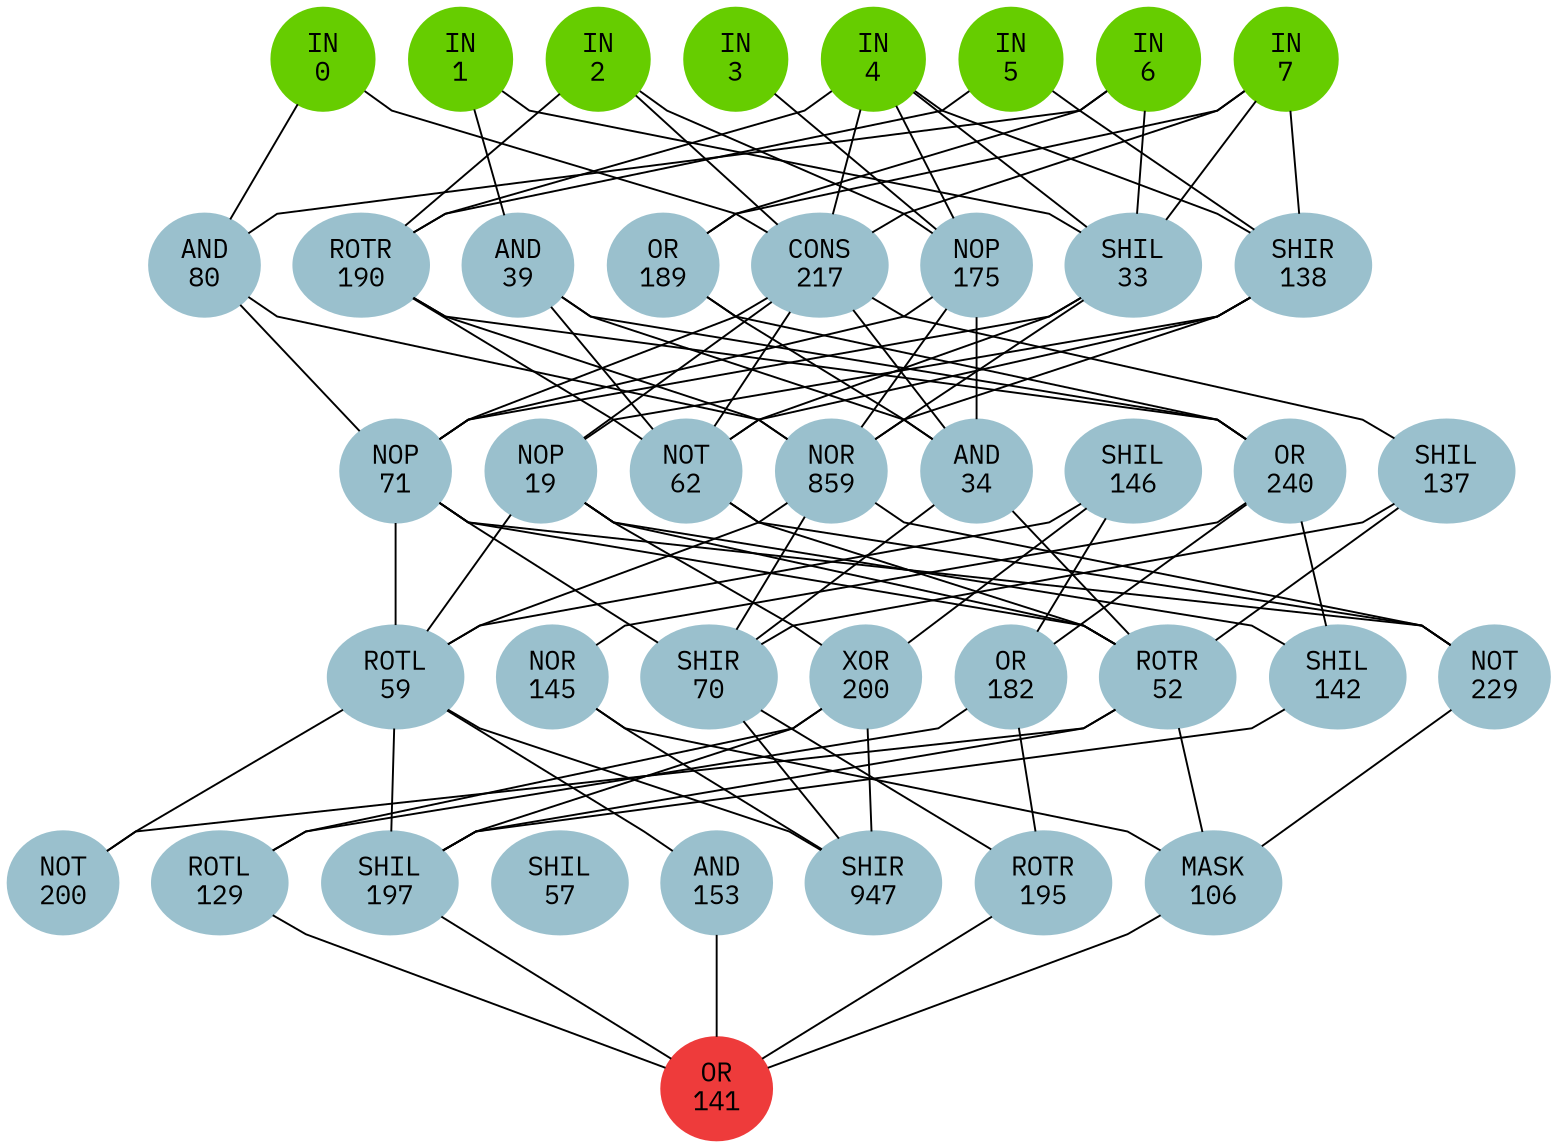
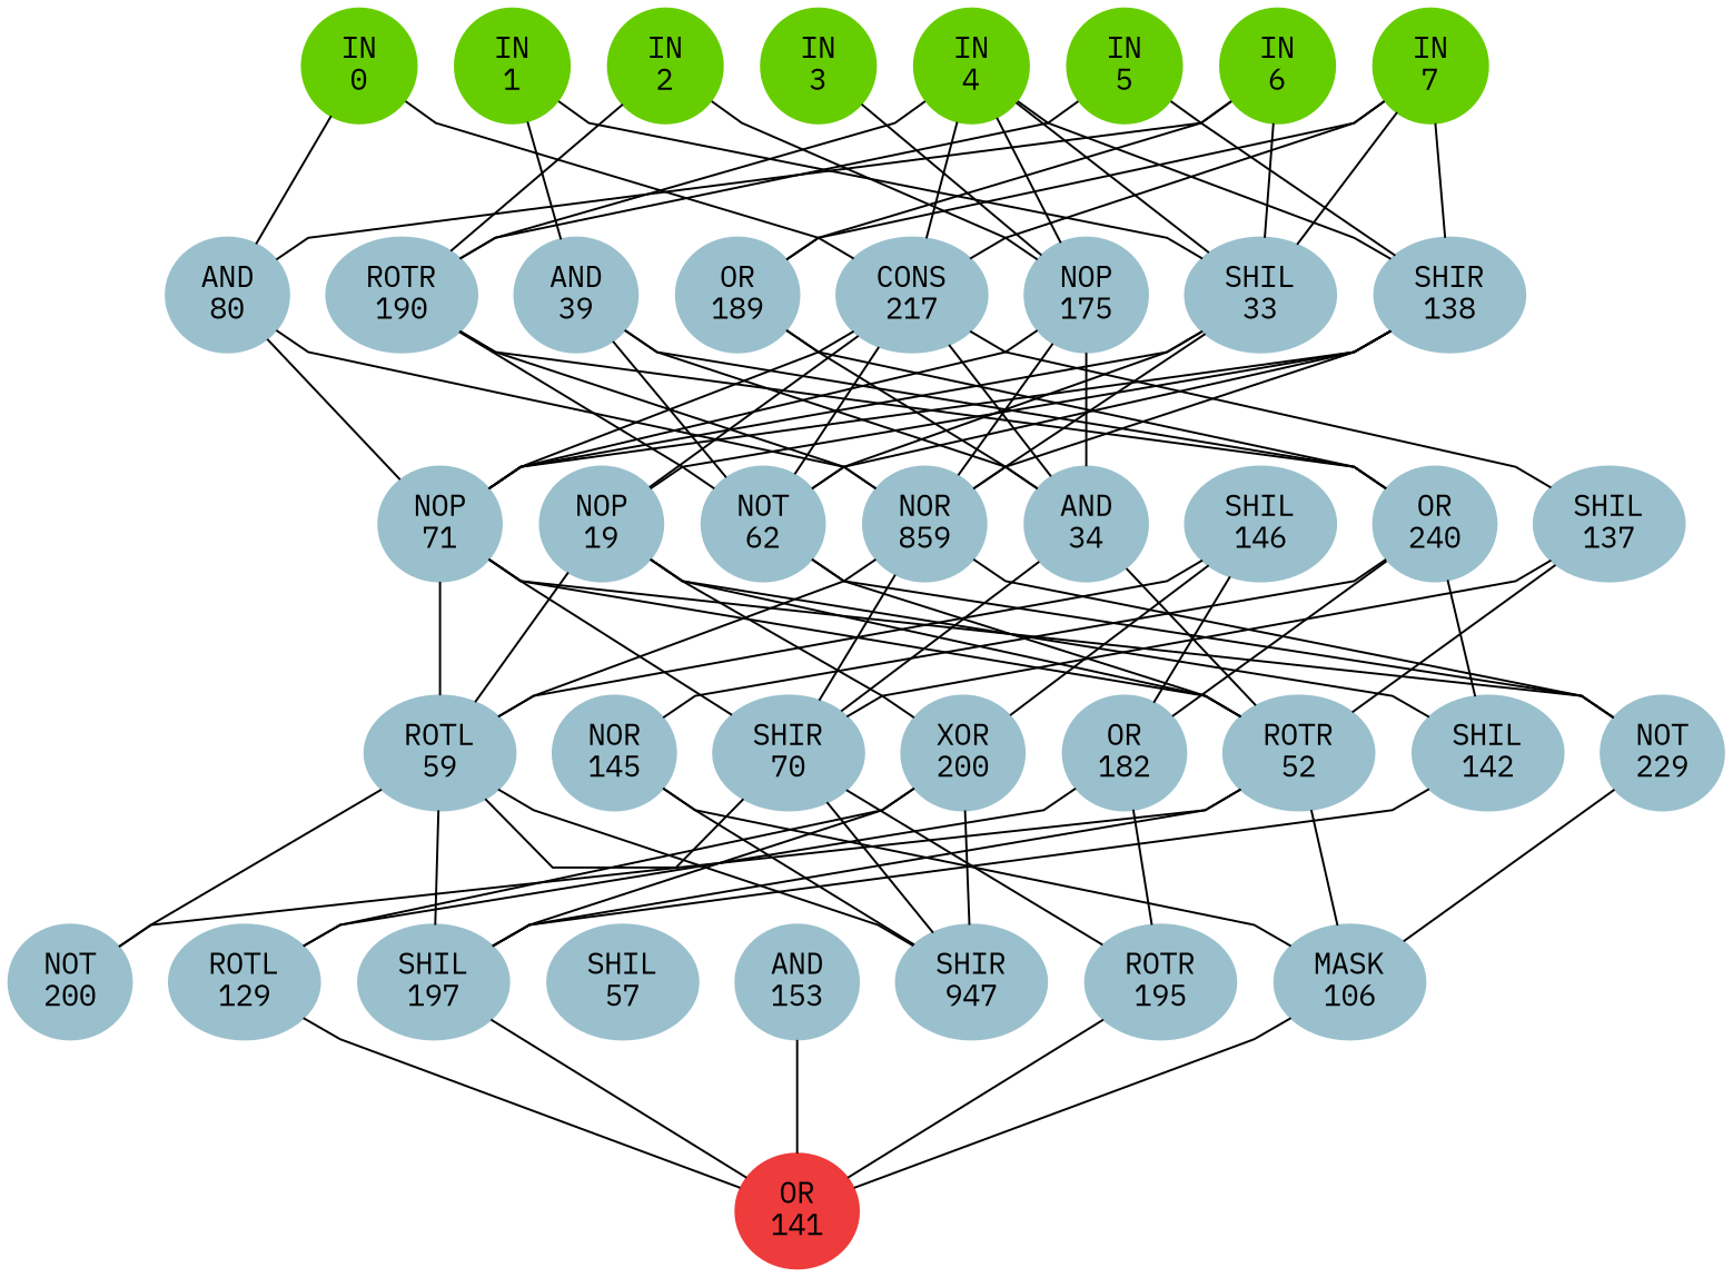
  graph {
    fontname="IBM Plex Mono"
    ordering=out
    rankdir=BT
    ranksep=0.75
    splines=polyline
    node [color=lightblue3 fontname="IBM Plex Mono" style=filled]
    edge [fontname="IBM Plex Mono" style=solid]
    n1 [color=chartreuse3 label="IN\n0"]
    n2 [color=chartreuse3 label="IN\n1"]
    n3 [color=chartreuse3 label="IN\n2"]
    n4 [color=chartreuse3 label="IN\n3"]
    n5 [color=chartreuse3 label="IN\n4"]
    n6 [color=chartreuse3 label="IN\n5"]
    n7 [color=chartreuse3 label="IN\n6"]
    n8 [color=chartreuse3 label="IN\n7"]
    n9 [label="AND\n80"]
    n10 [label="ROTR\n190"]
    n11 [label="AND\n39"]
    n12 [label="OR\n189"]
    n13 [label="CONS\n217"]
    n14 [label="NOP\n175"]
    n15 [label="SHIL\n33"]
    n16 [label="SHIR\n138"]
    n17 [label="NOP\n71"]
    n18 [label="NOP\n19"]
    n19 [label="NOT\n62"]
    n20 [label="NOR\n859"]
    n21 [label="AND\n34"]
    n22 [label="SHIL\n146"]
    n23 [label="OR\n240"]
    n24 [label="SHIL\n137"]
    n25 [label="ROTL\n59"]
    n26 [label="NOR\n145"]
    n27 [label="SHIR\n70"]
    n28 [label="XOR\n200"]
    n29 [label="OR\n182"]
    n30 [label="ROTR\n52"]
    n31 [label="SHIL\n142"]
    n32 [label="NOT\n229"]
    n33 [label="NOT\n200"]
    n34 [label="ROTL\n129"]
    n35 [label="SHIL\n197"]
    n36 [label="SHIL\n57"]
    n37 [label="AND\n153"]
    n38 [label="SHIR\n947"]
    n39 [label="ROTR\n195"]
    n40 [label="MASK\n106"]
    n41 [color=brown2 label="OR\n141"]
    subgraph sub_1 {
      rank=same
      n1
      n2
      n3
      n4
      n5
      n6
      n7
      n8
    }
    subgraph sub_2 {
      rank=same
      n9
      n10
      n11
      n12
      n13
      n14
      n15
      n16
    }
    subgraph sub_3 {
      rank=same
      n17
      n18
      n19
      n20
      n21
      n22
      n23
      n24
    }
    subgraph sub_4 {
      rank=same
      n25
      n26
      n27
      n28
      n29
      n30
      n31
      n32
    }
    subgraph sub_5 {
      rank=same
      n33
      n34
      n35
      n36
      n37
      n38
      n39
      n40
    }
    subgraph sub_6 {
      rank=same
      n41
    }
    n1 -- n2 [style=invis]
    n2 -- n3 [style=invis]
    n3 -- n4 [style=invis]
    n4 -- n5 [style=invis]
    n5 -- n6 [style=invis]
    n6 -- n7 [style=invis]
    n7 -- n8 [style=invis]
    n9 -- n1
    n9 -- n7
    n9 -- n10 [style=invis]
    n10 -- n3
    n10 -- n5
    n10 -- n6
    n10 -- n11 [style=invis]
    n11 -- n2
    n11 -- n12 [style=invis]
    n12 -- n7
    n12 -- n8
    n12 -- n13 [style=invis]
    n13 -- n1
-   n13 -- n3
    n13 -- n5
    n13 -- n8
    n13 -- n14 [style=invis]
    n14 -- n3
    n14 -- n4
    n14 -- n5
    n14 -- n15 [style=invis]
    n15 -- n2
    n15 -- n5
    n15 -- n7
    n15 -- n8
    n15 -- n16 [style=invis]
    n16 -- n5
    n16 -- n6
    n16 -- n8
    n17 -- n9
    n17 -- n13
    n17 -- n14
    n17 -- n15
+   n17 -- n16
    n17 -- n18 [style=invis]
    n18 -- n13
    n18 -- n16
    n18 -- n19 [style=invis]
    n19 -- n10
    n19 -- n11
    n19 -- n13
    n19 -- n15
    n19 -- n16
    n19 -- n20 [style=invis]
    n20 -- n9
    n20 -- n10
    n20 -- n14
    n20 -- n15
    n20 -- n16
    n20 -- n21 [style=invis]
    n21 -- n11
    n21 -- n12
    n21 -- n13
    n21 -- n14
    n21 -- n22 [style=invis]
    n22 -- n23 [style=invis]
    n23 -- n10
    n23 -- n11
    n23 -- n12
    n23 -- n24 [style=invis]
    n24 -- n13
    n25 -- n17
    n25 -- n18
    n25 -- n20
    n25 -- n22
    n25 -- n26 [style=invis]
    n26 -- n23
    n26 -- n27 [style=invis]
    n27 -- n17
    n27 -- n20
    n27 -- n21
    n27 -- n24
    n27 -- n28 [style=invis]
    n28 -- n18
    n28 -- n22
    n28 -- n29 [style=invis]
    n29 -- n22
    n29 -- n23
    n29 -- n30 [style=invis]
    n30 -- n17
    n30 -- n18
    n30 -- n19
    n30 -- n21
    n30 -- n24
    n30 -- n31 [style=invis]
    n31 -- n18
    n31 -- n23
    n31 -- n32 [style=invis]
    n32 -- n17
    n32 -- n19
    n32 -- n20
    n33 -- n25
    n33 -- n30
    n33 -- n34 [style=invis]
    n34 -- n28
    n34 -- n29
    n34 -- n35 [style=invis]
    n35 -- n25
    n35 -- n28
    n35 -- n30
    n35 -- n31
    n35 -- n36 [style=invis]
    n36 -- n37 [style=invis]
-   n37 -- n25
+   n27 -- n25
    n37 -- n38 [style=invis]
    n38 -- n25
    n38 -- n26
    n38 -- n27
    n38 -- n28
    n38 -- n39 [style=invis]
    n39 -- n27
    n39 -- n29
    n39 -- n40 [style=invis]
    n40 -- n26
    n40 -- n30
    n40 -- n32
    n41 -- n34
    n41 -- n35
    n41 -- n37
    n41 -- n39
    n41 -- n40
    n41 -- n41 [style=invis]
  }
